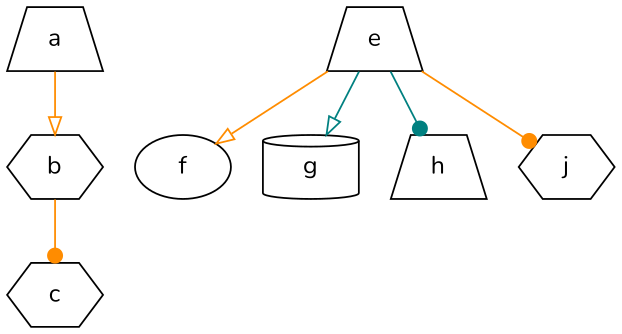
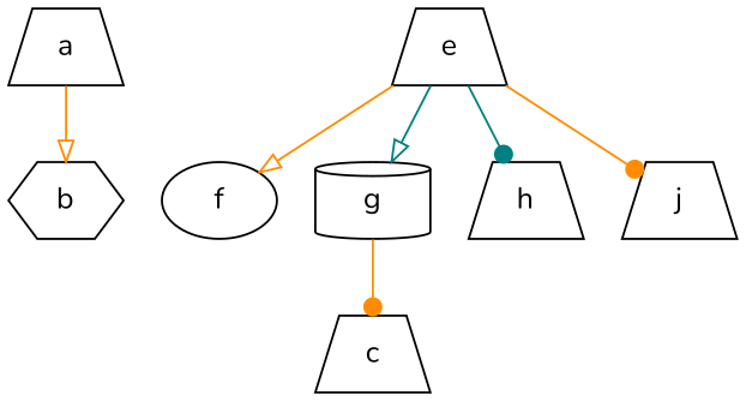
  digraph {
    fontname=Nunito
    fontsize=8
    node [fontname=Nunito shape=trapezium]
    edge [arrowhead=dot color=darkorange fontname=Nunito]
    b [shape=hexagon]
    a
-   c [shape=hexagon]
+   c
    f [shape=ellipse]
    e
    g [shape=cylinder]
    h
-   j [shape=hexagon]
-   b -> c
+   j
+   g -> c
    a -> b [arrowhead=onormal]
    e -> f [arrowhead=onormal]
    e -> g [arrowhead=onormal color=teal]
    e -> h [color=teal]
    e -> j
  }
